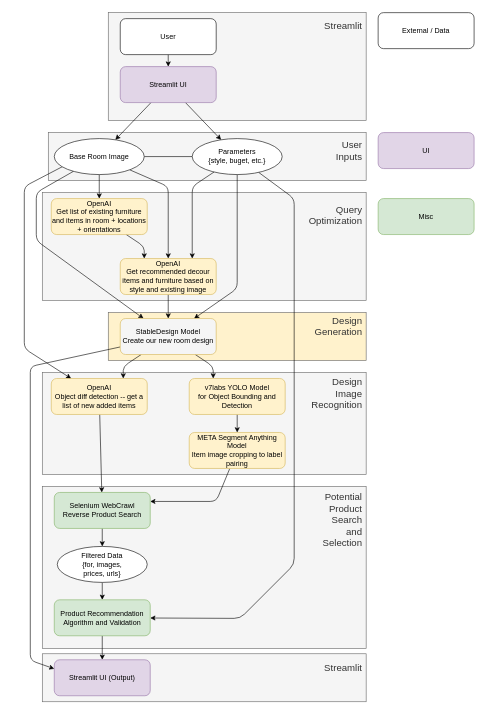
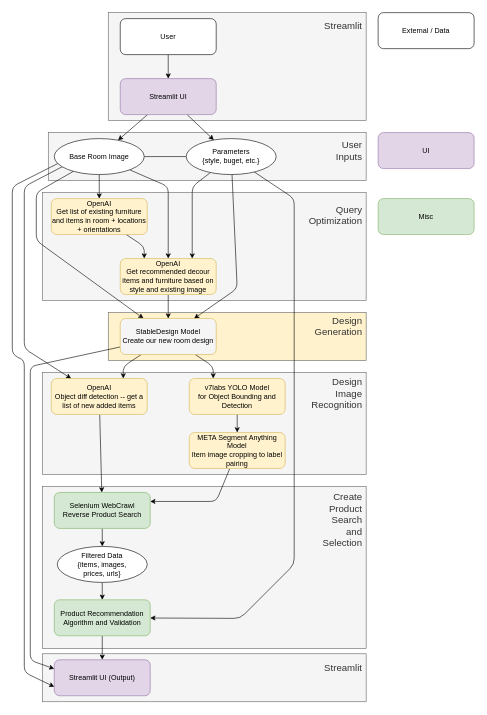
  <mxCell id="0" />
  <mxCell id="1" parent="0" />
  <mxCell id="2" value="&lt;div&gt;&lt;span style=&quot;font-size: 16px;&quot;&gt;User&amp;nbsp;&lt;/span&gt;&lt;/div&gt;&lt;div&gt;&lt;span style=&quot;font-size: 16px;&quot;&gt;Inputs&amp;nbsp;&lt;/span&gt;&lt;/div&gt;&lt;div&gt;&lt;span style=&quot;font-size: 16px;&quot;&gt;&lt;br&gt;&lt;/span&gt;&lt;/div&gt;" style="whiteSpace=wrap;html=1;align=right;fillColor=#f5f5f5;strokeColor=#666666;fontColor=#333333;" vertex="1" parent="1"><mxGeometry x="80" y="220" width="530" height="80" as="geometry" /></mxCell>
  <mxCell id="3" value="&lt;span style=&quot;font-size: 16px;&quot;&gt;Streamlit&amp;nbsp;&lt;/span&gt;&lt;div&gt;&lt;font style=&quot;font-size: 16px;&quot;&gt;&lt;br&gt;&lt;/font&gt;&lt;/div&gt;&lt;div&gt;&lt;br&gt;&lt;/div&gt;" style="whiteSpace=wrap;html=1;align=right;fillColor=#f5f5f5;strokeColor=#666666;fontColor=#333333;" parent="1" vertex="1"><mxGeometry x="70" y="1089" width="540" height="80" as="geometry" /></mxCell>
  <mxCell id="4" value="&lt;span style=&quot;font-size: 16px;&quot;&gt;Design&amp;nbsp;&lt;/span&gt;&lt;div&gt;&lt;span style=&quot;font-size: 16px;&quot;&gt;Image&amp;nbsp;&lt;/span&gt;&lt;/div&gt;&lt;div&gt;&lt;span style=&quot;font-size: 16px;&quot;&gt;Recognition&amp;nbsp;&lt;/span&gt;&lt;/div&gt;&lt;div&gt;&lt;font style=&quot;font-size: 19px;&quot;&gt;&lt;br&gt;&lt;/font&gt;&lt;/div&gt;&lt;div&gt;&lt;span style=&quot;font-size: 16px;&quot;&gt;&lt;br&gt;&lt;/span&gt;&lt;/div&gt;&lt;div&gt;&lt;span style=&quot;font-size: 16px;&quot;&gt;&lt;br&gt;&lt;/span&gt;&lt;/div&gt;&lt;div&gt;&lt;span style=&quot;font-size: 16px;&quot;&gt;&lt;br&gt;&lt;/span&gt;&lt;/div&gt;&lt;div&gt;&lt;span style=&quot;font-size: 16px;&quot;&gt;&lt;br&gt;&lt;/span&gt;&lt;/div&gt;" style="whiteSpace=wrap;html=1;align=right;fillColor=#f5f5f5;strokeColor=#666666;fontColor=#333333;" parent="1" vertex="1"><mxGeometry x="70" y="620" width="540" height="170" as="geometry" /></mxCell>
  <mxCell id="5" value="&lt;div&gt;&lt;span style=&quot;font-size: 16px;&quot;&gt;Design&amp;nbsp;&lt;/span&gt;&lt;/div&gt;&lt;div&gt;&lt;span style=&quot;font-size: 16px;&quot;&gt;Generation&amp;nbsp;&lt;/span&gt;&lt;/div&gt;&lt;div&gt;&lt;font style=&quot;font-size: 13px;&quot;&gt;&amp;nbsp; &amp;nbsp;&lt;/font&gt;&lt;/div&gt;&lt;div&gt;&lt;span style=&quot;font-size: 16px;&quot;&gt;&lt;br&gt;&lt;/span&gt;&lt;/div&gt;" style="whiteSpace=wrap;html=1;align=right;fillColor=#fff2cc;strokeColor=#666666;fontColor=#333333;" parent="1" vertex="1"><mxGeometry x="180" y="520" width="430" height="80" as="geometry" /></mxCell>
- <mxCell id="6" value="&lt;span style=&quot;font-size: 16px;&quot;&gt;Potential&amp;nbsp;&lt;/span&gt;&lt;div&gt;&lt;span style=&quot;font-size: 16px;&quot;&gt;Product&amp;nbsp;&lt;/span&gt;&lt;div&gt;&lt;span style=&quot;font-size: 16px;&quot;&gt;Search&amp;nbsp;&lt;/span&gt;&lt;div&gt;&lt;div&gt;&lt;font style=&quot;font-size: 16px;&quot;&gt;and&amp;nbsp;&lt;/font&gt;&lt;/div&gt;&lt;div&gt;&lt;font style=&quot;font-size: 16px;&quot;&gt;Selection&amp;nbsp;&lt;/font&gt;&lt;/div&gt;&lt;div&gt;&lt;font style=&quot;font-size: 16px;&quot;&gt;&lt;br&gt;&lt;/font&gt;&lt;/div&gt;&lt;div&gt;&lt;font style=&quot;font-size: 16px;&quot;&gt;&lt;br&gt;&lt;/font&gt;&lt;/div&gt;&lt;div&gt;&lt;br&gt;&lt;/div&gt;&lt;div&gt;&lt;font style=&quot;font-size: 16px;&quot;&gt;&lt;br&gt;&lt;/font&gt;&lt;/div&gt;&lt;div&gt;&lt;font style=&quot;font-size: 16px;&quot;&gt;&lt;br&gt;&lt;/font&gt;&lt;/div&gt;&lt;div&gt;&lt;font style=&quot;font-size: 16px;&quot;&gt;&lt;br&gt;&lt;/font&gt;&lt;/div&gt;&lt;div&gt;&lt;font style=&quot;font-size: 16px;&quot;&gt;&lt;br&gt;&lt;/font&gt;&lt;/div&gt;&lt;div&gt;&lt;br&gt;&lt;/div&gt;&lt;div&gt;&lt;br&gt;&lt;/div&gt;&lt;/div&gt;&lt;/div&gt;&lt;/div&gt;" style="whiteSpace=wrap;html=1;align=right;fillColor=#f5f5f5;strokeColor=#666666;fontColor=#333333;" parent="1" vertex="1"><mxGeometry x="70" y="810" width="540" height="270" as="geometry" /></mxCell>
+ <mxCell id="6" value="&lt;span style=&quot;font-size: 16px;&quot;&gt;Create&amp;nbsp;&lt;/span&gt;&lt;div&gt;&lt;span style=&quot;font-size: 16px;&quot;&gt;Product&amp;nbsp;&lt;/span&gt;&lt;div&gt;&lt;span style=&quot;font-size: 16px;&quot;&gt;Search&amp;nbsp;&lt;/span&gt;&lt;div&gt;&lt;div&gt;&lt;font style=&quot;font-size: 16px;&quot;&gt;and&amp;nbsp;&lt;/font&gt;&lt;/div&gt;&lt;div&gt;&lt;font style=&quot;font-size: 16px;&quot;&gt;Selection&amp;nbsp;&lt;/font&gt;&lt;/div&gt;&lt;div&gt;&lt;font style=&quot;font-size: 16px;&quot;&gt;&lt;br&gt;&lt;/font&gt;&lt;/div&gt;&lt;div&gt;&lt;font style=&quot;font-size: 16px;&quot;&gt;&lt;br&gt;&lt;/font&gt;&lt;/div&gt;&lt;div&gt;&lt;br&gt;&lt;/div&gt;&lt;div&gt;&lt;font style=&quot;font-size: 16px;&quot;&gt;&lt;br&gt;&lt;/font&gt;&lt;/div&gt;&lt;div&gt;&lt;font style=&quot;font-size: 16px;&quot;&gt;&lt;br&gt;&lt;/font&gt;&lt;/div&gt;&lt;div&gt;&lt;font style=&quot;font-size: 16px;&quot;&gt;&lt;br&gt;&lt;/font&gt;&lt;/div&gt;&lt;div&gt;&lt;font style=&quot;font-size: 16px;&quot;&gt;&lt;br&gt;&lt;/font&gt;&lt;/div&gt;&lt;div&gt;&lt;br&gt;&lt;/div&gt;&lt;div&gt;&lt;br&gt;&lt;/div&gt;&lt;/div&gt;&lt;/div&gt;&lt;/div&gt;" style="whiteSpace=wrap;html=1;align=right;fillColor=#f5f5f5;strokeColor=#666666;fontColor=#333333;" parent="1" vertex="1"><mxGeometry x="70" y="810" width="540" height="270" as="geometry" /></mxCell>
  <mxCell id="7" value="&lt;span style=&quot;font-size: 16px;&quot;&gt;Streamlit&amp;nbsp;&lt;/span&gt;&lt;br&gt;&lt;div&gt;&lt;font style=&quot;font-size: 16px;&quot;&gt;&lt;br&gt;&lt;/font&gt;&lt;/div&gt;&lt;div&gt;&lt;font style=&quot;font-size: 27px;&quot;&gt;&lt;br&gt;&lt;/font&gt;&lt;/div&gt;&lt;div&gt;&lt;font style=&quot;font-size: 16px;&quot;&gt;&lt;br&gt;&lt;/font&gt;&lt;/div&gt;&lt;div&gt;&lt;font style=&quot;font-size: 16px;&quot;&gt;&lt;br&gt;&lt;/font&gt;&lt;/div&gt;&lt;div&gt;&lt;br&gt;&lt;/div&gt;&lt;div&gt;&lt;font style=&quot;font-size: 16px;&quot;&gt;&lt;br&gt;&lt;/font&gt;&lt;/div&gt;&lt;div&gt;&lt;br&gt;&lt;/div&gt;" style="whiteSpace=wrap;html=1;align=right;fillColor=#f5f5f5;strokeColor=#666666;fontColor=#333333;" parent="1" vertex="1"><mxGeometry x="180" y="20" width="430" height="180" as="geometry" /></mxCell>
  <mxCell id="8" value="&lt;font style=&quot;font-size: 16px;&quot;&gt;Query&amp;nbsp;&lt;/font&gt;&lt;div&gt;&lt;font style=&quot;font-size: 16px;&quot;&gt;Optimization&amp;nbsp;&lt;/font&gt;&lt;/div&gt;&lt;div&gt;&lt;font style=&quot;font-size: 16px;&quot;&gt;&lt;br&gt;&lt;/font&gt;&lt;/div&gt;&lt;div&gt;&lt;font style=&quot;font-size: 16px;&quot;&gt;&lt;br&gt;&lt;/font&gt;&lt;/div&gt;&lt;div&gt;&lt;font style=&quot;font-size: 16px;&quot;&gt;&lt;br&gt;&lt;/font&gt;&lt;/div&gt;&lt;div&gt;&lt;br&gt;&lt;/div&gt;&lt;div&gt;&lt;font style=&quot;font-size: 16px;&quot;&gt;&lt;br&gt;&lt;/font&gt;&lt;/div&gt;&lt;div&gt;&lt;br&gt;&lt;/div&gt;" style="whiteSpace=wrap;html=1;align=right;fillColor=#f5f5f5;strokeColor=#666666;fontColor=#333333;" parent="1" vertex="1"><mxGeometry x="70" y="320" width="540" height="180" as="geometry" /></mxCell>
  <mxCell id="9" style="edgeStyle=none;html=1;endArrow=none;endFill=0;" parent="1" source="13" target="24" edge="1"><mxGeometry relative="1" as="geometry" /></mxCell>
  <mxCell id="10" style="edgeStyle=none;html=1;entryX=0.75;entryY=0;entryDx=0;entryDy=0;" parent="1" source="13" target="28" edge="1"><mxGeometry relative="1" as="geometry"><Array as="points"><mxPoint x="320" y="310" /></Array></mxGeometry></mxCell>
  <mxCell id="11" style="edgeStyle=none;html=1;" parent="1" source="13" target="32" edge="1"><mxGeometry relative="1" as="geometry"><Array as="points"><mxPoint x="395" y="480" /></Array></mxGeometry></mxCell>
  <mxCell id="12" style="edgeStyle=none;html=1;" parent="1" source="13" target="44" edge="1"><mxGeometry relative="1" as="geometry"><Array as="points"><mxPoint x="490" y="330" /><mxPoint x="490" y="940" /><mxPoint x="400" y="1030" /></Array></mxGeometry></mxCell>
- <mxCell id="13" value="Parameters&lt;div&gt;{style, buget, etc.}&lt;/div&gt;" style="ellipse;whiteSpace=wrap;html=1;" parent="1" vertex="1"><mxGeometry x="320" y="230" width="150" height="60" as="geometry" /></mxCell>
+ <mxCell id="13" value="Parameters&lt;div&gt;{style, buget, etc.}&lt;/div&gt;" style="ellipse;whiteSpace=wrap;html=1;" parent="1" vertex="1"><mxGeometry x="310" y="230" width="150" height="60" as="geometry" /></mxCell>
  <mxCell id="14" style="edgeStyle=none;html=1;" parent="1" source="15" target="18" edge="1"><mxGeometry relative="1" as="geometry" /></mxCell>
  <mxCell id="15" value="User" style="rounded=1;whiteSpace=wrap;html=1;" parent="1" vertex="1"><mxGeometry x="200" y="30" width="160" height="60" as="geometry" /></mxCell>
  <mxCell id="16" style="edgeStyle=none;html=1;" parent="1" source="18" target="24" edge="1"><mxGeometry relative="1" as="geometry" /></mxCell>
  <mxCell id="17" style="edgeStyle=none;html=1;" parent="1" source="18" target="13" edge="1"><mxGeometry relative="1" as="geometry" /></mxCell>
- <mxCell id="18" value="Streamlit UI" style="rounded=1;whiteSpace=wrap;html=1;fillColor=#e1d5e7;strokeColor=#9673a6;" parent="1" vertex="1"><mxGeometry x="200" y="110" width="160" height="60" as="geometry" /></mxCell>
+ <mxCell id="18" value="Streamlit UI" style="rounded=1;whiteSpace=wrap;html=1;fillColor=#e1d5e7;strokeColor=#9673a6;" parent="1" vertex="1"><mxGeometry x="200" y="130" width="160" height="60" as="geometry" /></mxCell>
  <mxCell id="19" style="edgeStyle=none;html=1;" parent="1" source="24" target="26" edge="1"><mxGeometry relative="1" as="geometry" /></mxCell>
  <mxCell id="20" style="edgeStyle=none;html=1;" parent="1" source="24" target="32" edge="1"><mxGeometry relative="1" as="geometry"><Array as="points"><mxPoint x="60" y="320" /><mxPoint x="60" y="400" /></Array></mxGeometry></mxCell>
  <mxCell id="21" style="edgeStyle=none;html=1;" parent="1" source="24" target="28" edge="1"><mxGeometry relative="1" as="geometry"><Array as="points"><mxPoint x="280" y="310" /></Array></mxGeometry></mxCell>
  <mxCell id="22" style="edgeStyle=none;html=1;exitX=0.113;exitY=0.75;exitDx=0;exitDy=0;exitPerimeter=0;" parent="1" source="24" target="34" edge="1"><mxGeometry relative="1" as="geometry"><Array as="points"><mxPoint x="40" y="310" /><mxPoint x="40" y="580" /></Array></mxGeometry></mxCell>
+ <mxCell id="23" style="edgeStyle=none;html=1;entryX=0;entryY=0.75;entryDx=0;entryDy=0;exitX=0.047;exitY=0.683;exitDx=0;exitDy=0;exitPerimeter=0;" parent="1" source="24" target="45" edge="1"><mxGeometry relative="1" as="geometry"><Array as="points"><mxPoint x="20" y="310" /><mxPoint x="20" y="590" /><mxPoint x="40" y="600" /><mxPoint x="40" y="1120" /></Array></mxGeometry></mxCell>
  <mxCell id="24" value="Base Room Image" style="ellipse;whiteSpace=wrap;html=1;" parent="1" vertex="1"><mxGeometry x="90" y="230" width="150" height="60" as="geometry" /></mxCell>
  <mxCell id="25" style="edgeStyle=none;html=1;entryX=0.25;entryY=0;entryDx=0;entryDy=0;" parent="1" source="26" target="28" edge="1"><mxGeometry relative="1" as="geometry"><Array as="points"><mxPoint x="240" y="410" /></Array></mxGeometry></mxCell>
  <mxCell id="26" value="OpenAI&lt;div&gt;Get list of existing furniture and items in room + locations + orientations&lt;/div&gt;" style="rounded=1;whiteSpace=wrap;html=1;fillColor=#fff2cc;strokeColor=#d6b656;" parent="1" vertex="1"><mxGeometry x="85" y="330" width="160" height="60" as="geometry" /></mxCell>
  <mxCell id="27" style="edgeStyle=none;html=1;" parent="1" source="28" target="32" edge="1"><mxGeometry relative="1" as="geometry" /></mxCell>
  <mxCell id="28" value="OpenAI&lt;div&gt;Get recommended decour items and furniture based on style and existing image&lt;/div&gt;" style="rounded=1;whiteSpace=wrap;html=1;fillColor=#fff2cc;strokeColor=#d6b656;" parent="1" vertex="1"><mxGeometry x="200" y="430" width="160" height="60" as="geometry" /></mxCell>
  <mxCell id="29" style="edgeStyle=none;html=1;entryX=0.75;entryY=0;entryDx=0;entryDy=0;" parent="1" source="32" target="34" edge="1"><mxGeometry relative="1" as="geometry"><Array as="points"><mxPoint x="205" y="610" /></Array></mxGeometry></mxCell>
  <mxCell id="30" style="edgeStyle=none;html=1;entryX=0.25;entryY=0;entryDx=0;entryDy=0;" parent="1" source="32" target="36" edge="1"><mxGeometry relative="1" as="geometry"><Array as="points"><mxPoint x="355" y="610" /></Array></mxGeometry></mxCell>
  <mxCell id="31" style="edgeStyle=none;html=1;entryX=0;entryY=0.25;entryDx=0;entryDy=0;" parent="1" source="32" target="45" edge="1"><mxGeometry relative="1" as="geometry"><Array as="points"><mxPoint x="50" y="610" /><mxPoint x="50" y="1100" /></Array></mxGeometry></mxCell>
  <mxCell id="32" value="StableDesign Model&lt;div&gt;Create our new room design&lt;/div&gt;" style="rounded=1;whiteSpace=wrap;html=1;fillColor=#f5f5f5;strokeColor=#d6b656;" parent="1" vertex="1"><mxGeometry x="200" y="530" width="160" height="60" as="geometry" /></mxCell>
  <mxCell id="33" style="edgeStyle=none;html=1;" parent="1" source="34" target="40" edge="1"><mxGeometry relative="1" as="geometry" /></mxCell>
  <mxCell id="34" value="OpenAI&lt;div&gt;Object diff detection -- get a list of new added items&lt;/div&gt;" style="rounded=1;whiteSpace=wrap;html=1;fillColor=#fff2cc;strokeColor=#d6b656;" parent="1" vertex="1"><mxGeometry x="85" y="630" width="160" height="60" as="geometry" /></mxCell>
  <mxCell id="35" style="edgeStyle=none;html=1;" parent="1" source="36" target="38" edge="1"><mxGeometry relative="1" as="geometry" /></mxCell>
  <mxCell id="36" value="&lt;div&gt;&lt;span style=&quot;background-color: transparent;&quot;&gt;v7labs YOLO Model&lt;/span&gt;&lt;/div&gt;&lt;div&gt;&lt;span style=&quot;background-color: transparent;&quot;&gt;for Object Bounding and Detection&lt;/span&gt;&lt;/div&gt;" style="rounded=1;whiteSpace=wrap;html=1;fillColor=#fff2cc;strokeColor=#d6b656;" parent="1" vertex="1"><mxGeometry x="315" y="630" width="160" height="60" as="geometry" /></mxCell>
  <mxCell id="37" style="edgeStyle=none;html=1;entryX=1;entryY=0.25;entryDx=0;entryDy=0;" parent="1" source="38" target="40" edge="1"><mxGeometry relative="1" as="geometry"><Array as="points"><mxPoint x="360" y="835" /></Array></mxGeometry></mxCell>
  <mxCell id="38" value="&lt;div&gt;&lt;span style=&quot;background-color: transparent;&quot;&gt;META Segment Anything Model&lt;/span&gt;&lt;/div&gt;&lt;div&gt;&lt;span style=&quot;background-color: transparent;&quot;&gt;Item image cropping&amp;nbsp;&lt;/span&gt;&lt;span style=&quot;background-color: transparent;&quot;&gt;to&amp;nbsp;&lt;/span&gt;&lt;span style=&quot;background-color: transparent;&quot;&gt;label pairing&lt;/span&gt;&lt;/div&gt;&lt;div&gt;&lt;/div&gt;" style="rounded=1;whiteSpace=wrap;html=1;fillColor=#fff2cc;strokeColor=#d6b656;" parent="1" vertex="1"><mxGeometry x="315" y="720" width="160" height="60" as="geometry" /></mxCell>
  <mxCell id="39" style="edgeStyle=none;html=1;" parent="1" source="40" target="42" edge="1"><mxGeometry relative="1" as="geometry" /></mxCell>
  <mxCell id="40" value="&lt;div&gt;Selenium WebCrawl&lt;/div&gt;Reverse Product Search&lt;div&gt;&lt;/div&gt;" style="rounded=1;whiteSpace=wrap;html=1;fillColor=#d5e8d4;strokeColor=#82b366;" parent="1" vertex="1"><mxGeometry x="90" y="820" width="160" height="60" as="geometry" /></mxCell>
  <mxCell id="41" style="edgeStyle=none;html=1;" parent="1" source="42" target="44" edge="1"><mxGeometry relative="1" as="geometry" /></mxCell>
- <mxCell id="42" value="Filtered Data&lt;div&gt;{for, images,&lt;/div&gt;&lt;div&gt;prices, urls}&lt;/div&gt;" style="ellipse;whiteSpace=wrap;html=1;" parent="1" vertex="1"><mxGeometry x="95" y="910" width="150" height="60" as="geometry" /></mxCell>
+ <mxCell id="42" value="Filtered Data&lt;div&gt;{items, images,&lt;/div&gt;&lt;div&gt;prices, urls}&lt;/div&gt;" style="ellipse;whiteSpace=wrap;html=1;" parent="1" vertex="1"><mxGeometry x="95" y="910" width="150" height="60" as="geometry" /></mxCell>
  <mxCell id="43" style="edgeStyle=none;html=1;" parent="1" source="44" target="45" edge="1"><mxGeometry relative="1" as="geometry" /></mxCell>
  <mxCell id="44" value="Product Recommendation Algorithm and Validation&lt;div&gt;&lt;/div&gt;&lt;div&gt;&lt;/div&gt;" style="rounded=1;whiteSpace=wrap;html=1;fillColor=#d5e8d4;strokeColor=#82b366;" parent="1" vertex="1"><mxGeometry x="90" y="999" width="160" height="60" as="geometry" /></mxCell>
  <mxCell id="45" value="Streamlit UI (Output)&lt;div&gt;&lt;/div&gt;&lt;div&gt;&lt;/div&gt;" style="rounded=1;whiteSpace=wrap;html=1;fillColor=#e1d5e7;strokeColor=#9673a6;" parent="1" vertex="1"><mxGeometry x="90" y="1099" width="160" height="60" as="geometry" /></mxCell>
  <mxCell id="46" value="UI&lt;div&gt;&lt;/div&gt;&lt;div&gt;&lt;/div&gt;" style="rounded=1;whiteSpace=wrap;html=1;fillColor=#e1d5e7;strokeColor=#9673a6;" parent="1" vertex="1"><mxGeometry x="630" y="220" width="160" height="60" as="geometry" /></mxCell>
  <mxCell id="47" value="External / Data" style="rounded=1;whiteSpace=wrap;html=1;" parent="1" vertex="1"><mxGeometry x="630" y="20" width="160" height="60" as="geometry" /></mxCell>
  <mxCell id="48" value="Misc&lt;div&gt;&lt;/div&gt;&lt;div&gt;&lt;/div&gt;" style="rounded=1;whiteSpace=wrap;html=1;fillColor=#d5e8d4;strokeColor=#82b366;" parent="1" vertex="1"><mxGeometry x="630" y="330" width="160" height="60" as="geometry" /></mxCell>
